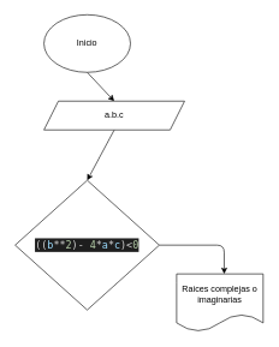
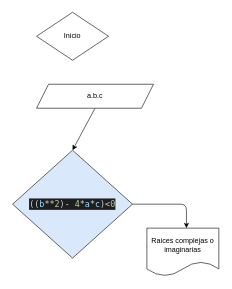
  <mxCell id="0" />
  <mxCell id="1" parent="0" />
- <mxCell id="2" style="edgeStyle=none;html=1;exitX=0.5;exitY=1;exitDx=0;exitDy=0;entryX=0.5;entryY=0;entryDx=0;entryDy=0;" edge="1" parent="1" source="3" target="5"><mxGeometry relative="1" as="geometry" /></mxCell>
- <mxCell id="3" value="Inicio" style="ellipse;whiteSpace=wrap;html=1;" vertex="1" parent="1"><mxGeometry x="60" y="20" width="120" height="80" as="geometry" /></mxCell>
+ <mxCell id="3" value="Inicio" style="rhombus;whiteSpace=wrap;html=1;" vertex="1" parent="1"><mxGeometry x="60" y="20" width="120" height="80" as="geometry" /></mxCell>
  <mxCell id="4" style="edgeStyle=none;html=1;exitX=0.5;exitY=1;exitDx=0;exitDy=0;entryX=0.5;entryY=0;entryDx=0;entryDy=0;" edge="1" parent="1" source="5"><mxGeometry relative="1" as="geometry"><mxPoint x="120" y="250" as="targetPoint" /></mxGeometry></mxCell>
  <mxCell id="5" value="a.b.c" style="shape=parallelogram;perimeter=parallelogramPerimeter;whiteSpace=wrap;html=1;fixedSize=1;" vertex="1" parent="1"><mxGeometry x="60" y="140" width="195" height="40" as="geometry" /></mxCell>
  <mxCell id="6" style="edgeStyle=none;html=1;exitX=1;exitY=0.5;exitDx=0;exitDy=0;" edge="1" parent="1" source="7"><mxGeometry relative="1" as="geometry"><mxPoint x="310" y="380" as="targetPoint" /><Array as="points"><mxPoint x="310" y="340" /></Array></mxGeometry></mxCell>
- <mxCell id="7" value="&lt;div style=&quot;color: rgb(212 , 212 , 212) ; background-color: rgb(30 , 30 , 30) ; font-family: &amp;#34;droid sans mono&amp;#34; , &amp;#34;monospace&amp;#34; , monospace ; font-size: 14px ; line-height: 19px&quot;&gt;((&lt;span style=&quot;color: #9cdcfe&quot;&gt;b&lt;/span&gt;**&lt;span style=&quot;color: #b5cea8&quot;&gt;2&lt;/span&gt;)- &lt;span style=&quot;color: #b5cea8&quot;&gt;4&lt;/span&gt;*&lt;span style=&quot;color: #9cdcfe&quot;&gt;a&lt;/span&gt;*&lt;span style=&quot;color: #9cdcfe&quot;&gt;c&lt;/span&gt;)&amp;lt;&lt;span style=&quot;color: #b5cea8&quot;&gt;0&lt;/span&gt;&lt;/div&gt;" style="rhombus;whiteSpace=wrap;html=1;" vertex="1" parent="1"><mxGeometry x="20" y="250" width="200" height="180" as="geometry" /></mxCell>
+ <mxCell id="7" value="&lt;div style=&quot;color: rgb(212 , 212 , 212) ; background-color: rgb(30 , 30 , 30) ; font-family: &amp;#34;droid sans mono&amp;#34; , &amp;#34;monospace&amp;#34; , monospace ; font-size: 14px ; line-height: 19px&quot;&gt;((&lt;span style=&quot;color: #9cdcfe&quot;&gt;b&lt;/span&gt;**&lt;span style=&quot;color: #b5cea8&quot;&gt;2&lt;/span&gt;)- &lt;span style=&quot;color: #b5cea8&quot;&gt;4&lt;/span&gt;*&lt;span style=&quot;color: #9cdcfe&quot;&gt;a&lt;/span&gt;*&lt;span style=&quot;color: #9cdcfe&quot;&gt;c&lt;/span&gt;)&amp;lt;&lt;span style=&quot;color: #b5cea8&quot;&gt;0&lt;/span&gt;&lt;/div&gt;" style="rhombus;whiteSpace=wrap;html=1;fillColor=#dae8fc;" vertex="1" parent="1"><mxGeometry x="20" y="250" width="200" height="180" as="geometry" /></mxCell>
  <mxCell id="8" value="Raices complejas o imaginarias" style="shape=document;whiteSpace=wrap;html=1;boundedLbl=1;" vertex="1" parent="1"><mxGeometry x="244" y="380" width="120" height="80" as="geometry" /></mxCell>
